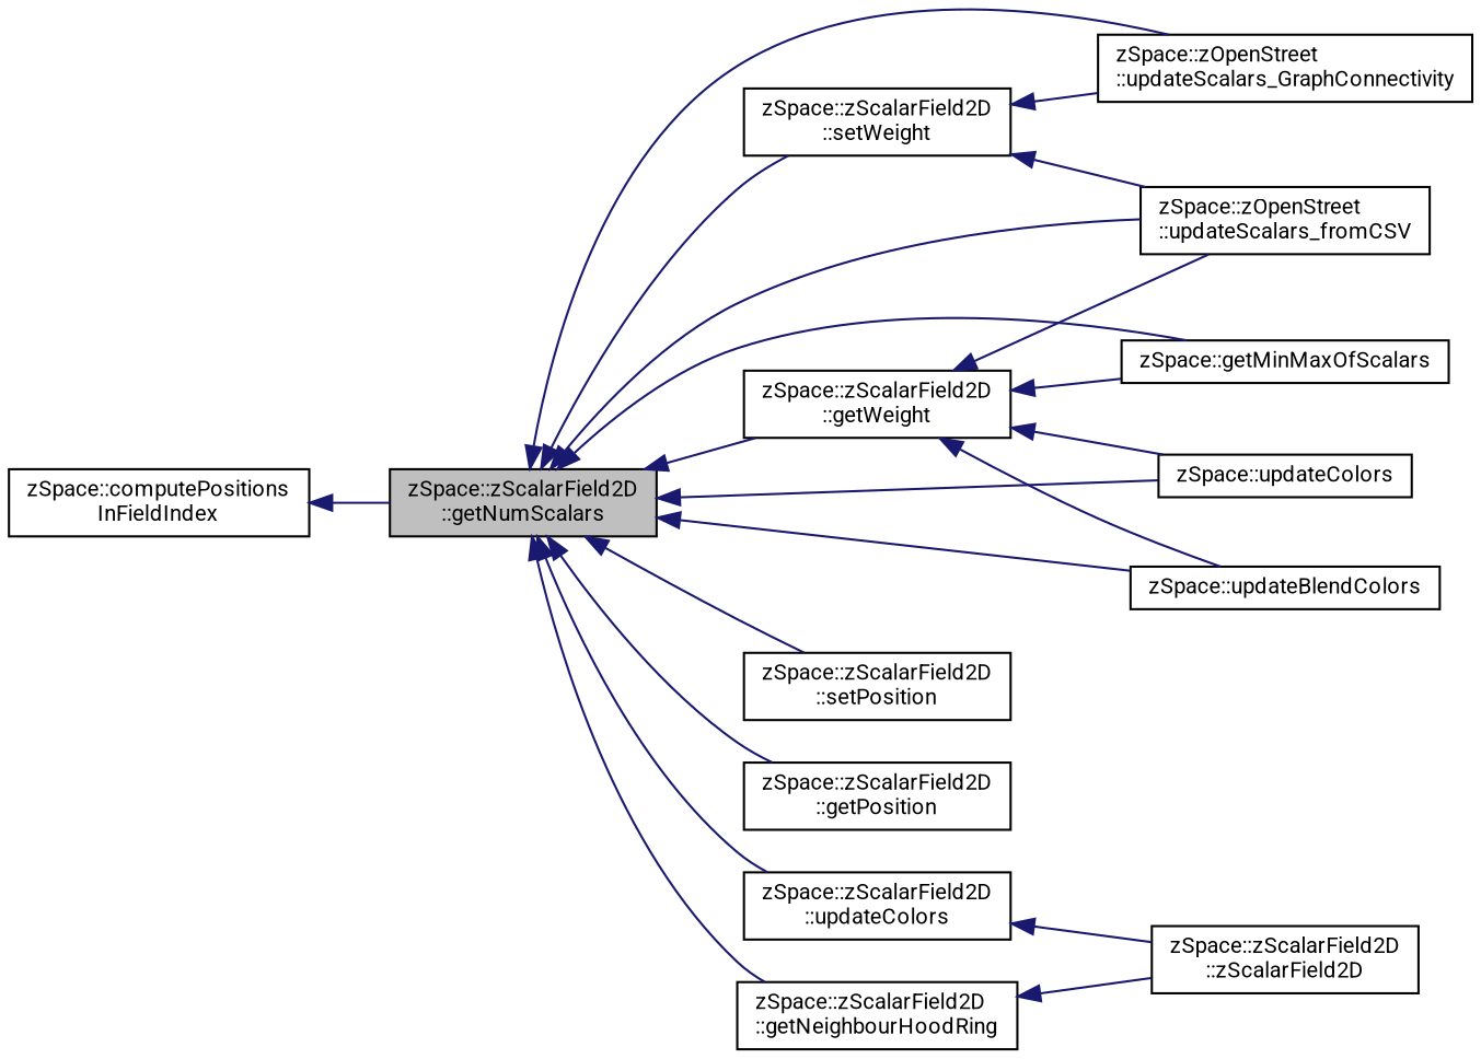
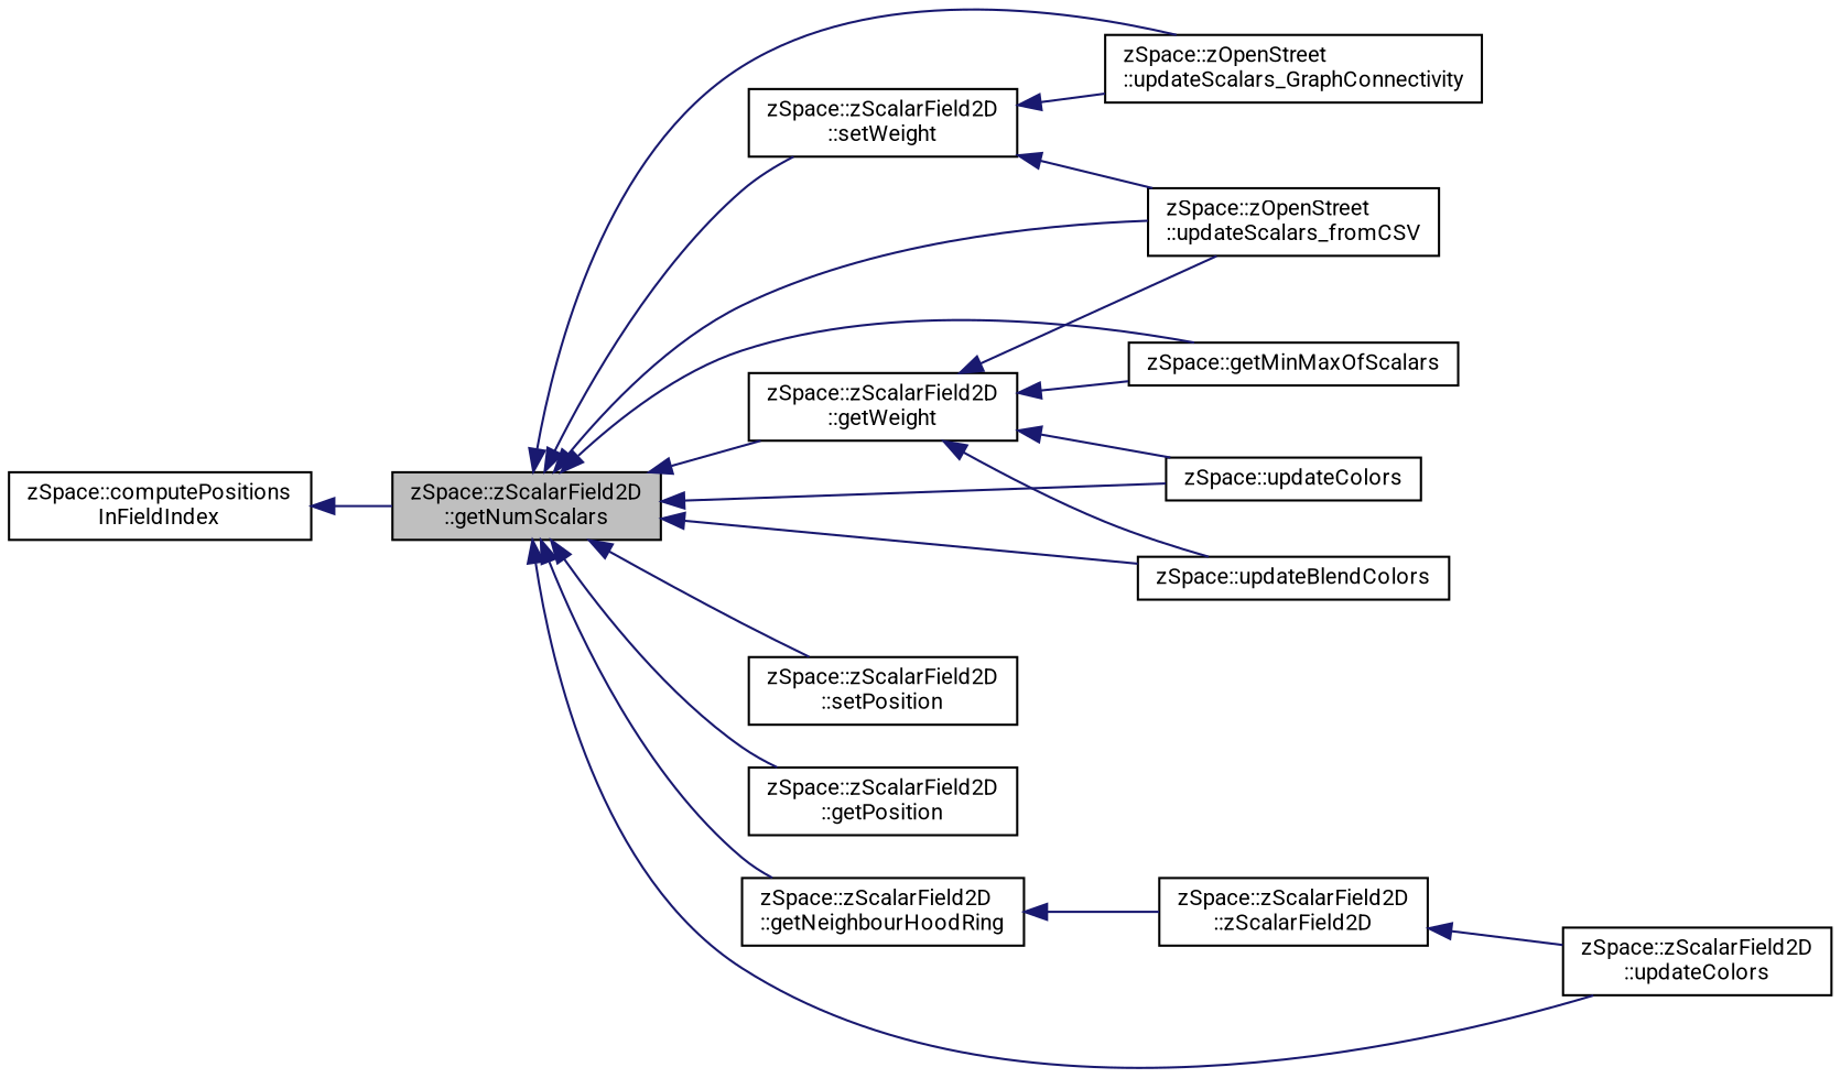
  digraph {
    fontname=Roboto
    rankdir=LR
    node [color=black fillcolor=white fontname=Roboto fontsize=10 shape=record style=filled]
    edge [color=midnightblue dir=back fontname=Roboto fontsize=10 labelfontname=Helvetica labelfontsize=10 style=solid]
    n1 [fillcolor=grey75 fontcolor=black height=0.2 label="zSpace::zScalarField2D\l::getNumScalars" width=0.4]
    n2 [height=0.2 label="zSpace::zOpenStreet\l::updateScalars_GraphConnectivity" width=0.4]
    n3 [height=0.2 label="zSpace::zOpenStreet\l::updateScalars_fromCSV" width=0.4]
    n4 [height=0.2 label="zSpace::zScalarField2D\l::setPosition" width=0.4]
    n5 [height=0.2 label="zSpace::zScalarField2D\l::getPosition" width=0.4]
    n6 [height=0.2 label="zSpace::zScalarField2D\l::setWeight" width=0.4]
    n7 [height=0.2 label="zSpace::zScalarField2D\l::getWeight" width=0.4]
    n8 [height=0.2 label="zSpace::getMinMaxOfScalars" width=0.4]
    n9 [height=0.2 label="zSpace::updateColors" width=0.4]
    n10 [height=0.2 label="zSpace::updateBlendColors" width=0.4]
    n11 [height=0.2 label="zSpace::zScalarField2D\l::getNeighbourHoodRing" width=0.4]
    n12 [height=0.2 label="zSpace::zScalarField2D\l::updateColors" width=0.4]
    n13 [height=0.2 label="zSpace::zScalarField2D\l::zScalarField2D" width=0.4]
    n14 [height=0.2 label="zSpace::computePositions\lInFieldIndex" width=0.4]
    n1 -> n2
    n1 -> n3
    n1 -> n4
    n1 -> n5
    n1 -> n6
    n1 -> n7
    n1 -> n8
    n1 -> n9
    n1 -> n10
    n1 -> n11
    n1 -> n12
    n6 -> n2
    n6 -> n3
    n7 -> n3
    n7 -> n8
    n7 -> n9
    n7 -> n10
    n11 -> n13
-   n12 -> n13
+   n13 -> n12
    n14 -> n1
  }
